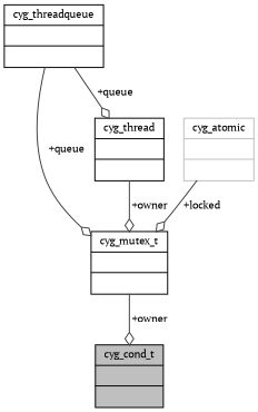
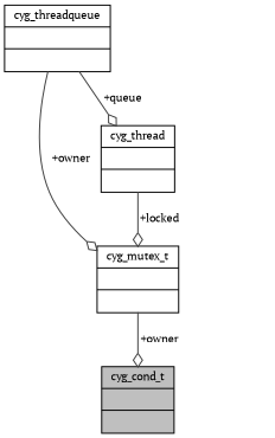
  digraph {
    fontname="PT Serif"
    node [color=black fillcolor=white fontname="PT Serif" fontsize=10 shape=record style=filled]
    edge [arrowhead=odiamond color=grey25 fontname="PT Serif" fontsize=10 labelfontname=Helvetica labelfontsize=10 style=solid]
    n1 [fillcolor=grey75 fontcolor=black height=0.2 label="{cyg_cond_t\n||}" width=0.4]
    n2 [height=0.2 label="{cyg_threadqueue\n||}" width=0.4]
    n3 [height=0.2 label="{cyg_mutex_t\n||}" width=0.4]
    n4 [height=0.2 label="{cyg_thread\n||}" width=0.4]
-   n5 [color=grey75 height=0.2 label="{cyg_atomic\n||}" width=0.4]
-   n2 -> n3 [label=" +queue"]
+   n2 -> n3 [label=" +owner"]
    n2 -> n4 [label=" +queue"]
    n3 -> n1 [label=" +owner"]
-   n4 -> n3 [label=" +owner"]
-   n5 -> n3 [label=" +locked"]
+   n4 -> n3 [label=" +locked"]
  }
